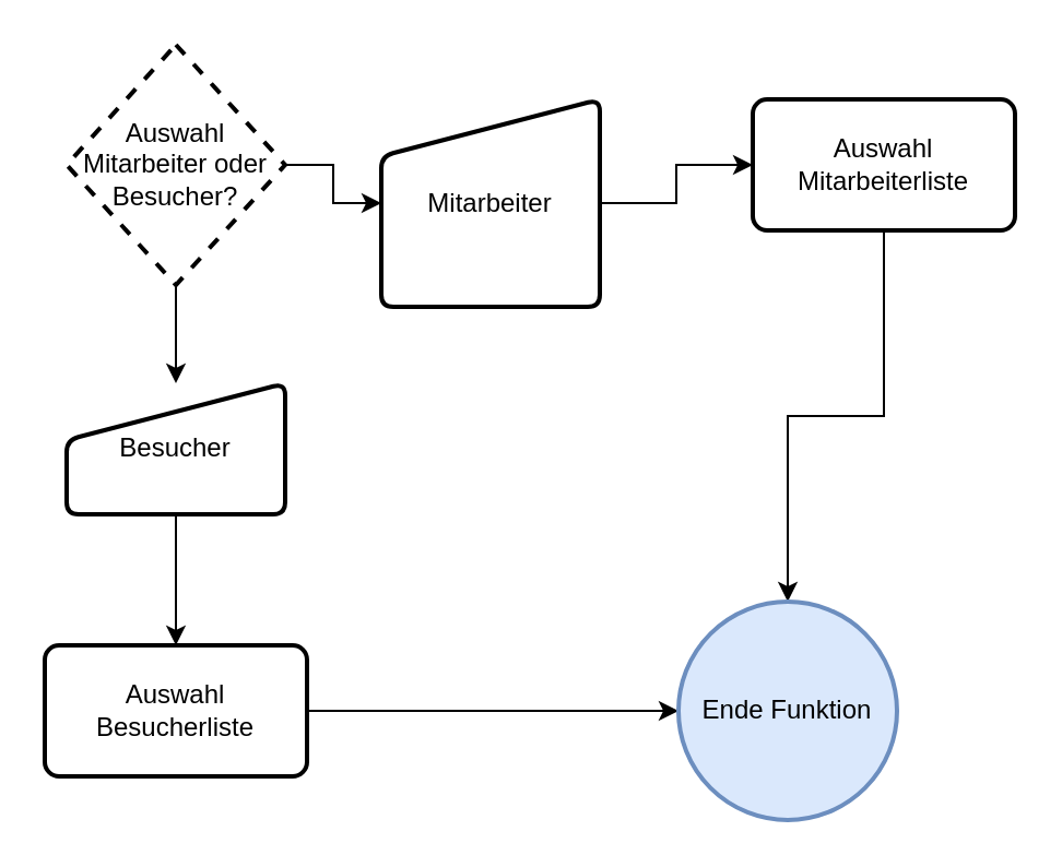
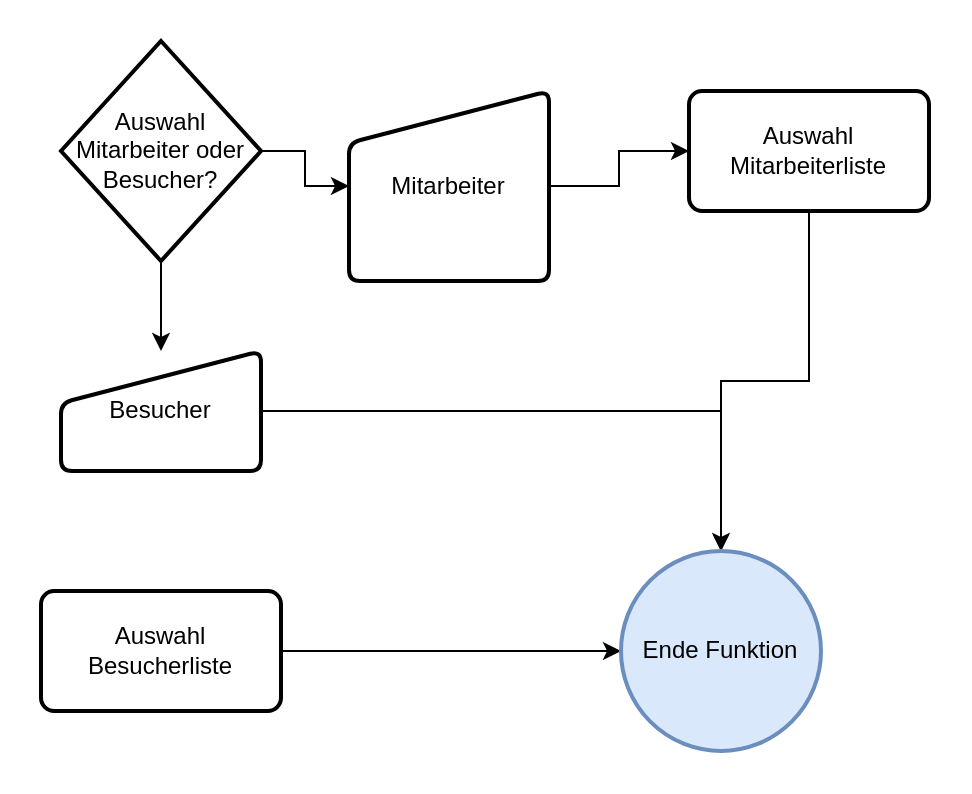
  <mxCell id="0" />
  <mxCell id="1" parent="0" />
  <mxCell id="2" value="" style="edgeStyle=orthogonalEdgeStyle;rounded=0;orthogonalLoop=1;jettySize=auto;html=1;" parent="1" source="4" target="6" edge="1"><mxGeometry relative="1" as="geometry" /></mxCell>
  <mxCell id="3" value="" style="edgeStyle=orthogonalEdgeStyle;rounded=0;orthogonalLoop=1;jettySize=auto;html=1;" parent="1" source="4" target="8" edge="1"><mxGeometry relative="1" as="geometry" /></mxCell>
- <mxCell id="4" value="&lt;span style=&quot;&quot;&gt;Auswahl Mitarbeiter oder Besucher?&lt;/span&gt;" style="rhombus;whiteSpace=wrap;html=1;strokeWidth=2;dashed=1;" parent="1" vertex="1"><mxGeometry x="30" y="20" width="100" height="110" as="geometry" /></mxCell>
+ <mxCell id="4" value="&lt;span style=&quot;&quot;&gt;Auswahl Mitarbeiter oder Besucher?&lt;/span&gt;" style="rhombus;whiteSpace=wrap;html=1;strokeWidth=2;" parent="1" vertex="1"><mxGeometry x="30" y="20" width="100" height="110" as="geometry" /></mxCell>
  <mxCell id="5" value="" style="edgeStyle=orthogonalEdgeStyle;rounded=0;orthogonalLoop=1;jettySize=auto;html=1;" parent="1" source="6" target="10" edge="1"><mxGeometry relative="1" as="geometry" /></mxCell>
  <mxCell id="6" value="Mitarbeiter" style="html=1;strokeWidth=2;shape=manualInput;whiteSpace=wrap;rounded=1;size=26;arcSize=11;" parent="1" vertex="1"><mxGeometry x="174" y="45" width="100" height="95" as="geometry" /></mxCell>
- <mxCell id="7" value="" style="edgeStyle=orthogonalEdgeStyle;rounded=0;orthogonalLoop=1;jettySize=auto;html=1;" parent="1" source="8" target="12" edge="1"><mxGeometry relative="1" as="geometry" /></mxCell>
+ <mxCell id="7" value="" style="edgeStyle=orthogonalEdgeStyle;rounded=0;orthogonalLoop=1;jettySize=auto;html=1;" parent="1" source="8" target="13" edge="1"><mxGeometry relative="1" as="geometry" /></mxCell>
  <mxCell id="8" value="Besucher" style="html=1;strokeWidth=2;shape=manualInput;whiteSpace=wrap;rounded=1;size=26;arcSize=11;" parent="1" vertex="1"><mxGeometry x="30" y="175" width="100" height="60" as="geometry" /></mxCell>
- <mxCell id="9" value="" style="edgeStyle=orthogonalEdgeStyle;rounded=0;orthogonalLoop=1;jettySize=auto;html=1;" edge="1" parent="1" source="10" target="13"><mxGeometry relative="1" as="geometry" /></mxCell>
+ <mxCell id="9" value="" style="edgeStyle=orthogonalEdgeStyle;rounded=0;orthogonalLoop=1;jettySize=auto;html=1;endArrow=open;" edge="1" parent="1" source="10" target="13"><mxGeometry relative="1" as="geometry" /></mxCell>
  <mxCell id="10" value="Auswahl Mitarbeiterliste" style="whiteSpace=wrap;html=1;strokeWidth=2;rounded=1;arcSize=11;" parent="1" vertex="1"><mxGeometry x="344" y="45" width="120" height="60" as="geometry" /></mxCell>
  <mxCell id="11" value="" style="edgeStyle=orthogonalEdgeStyle;rounded=0;orthogonalLoop=1;jettySize=auto;html=1;" edge="1" parent="1" source="12" target="13"><mxGeometry relative="1" as="geometry" /></mxCell>
  <mxCell id="12" value="Auswahl Besucherliste" style="whiteSpace=wrap;html=1;strokeWidth=2;rounded=1;arcSize=11;" parent="1" vertex="1"><mxGeometry x="20" y="295" width="120" height="60" as="geometry" /></mxCell>
  <mxCell id="13" value="Ende Funktion" style="strokeWidth=2;html=1;shape=mxgraph.flowchart.start_2;whiteSpace=wrap;fillColor=#dae8fc;strokeColor=#6c8ebf;" vertex="1" parent="1"><mxGeometry x="310" y="275" width="100" height="100" as="geometry" /></mxCell>
